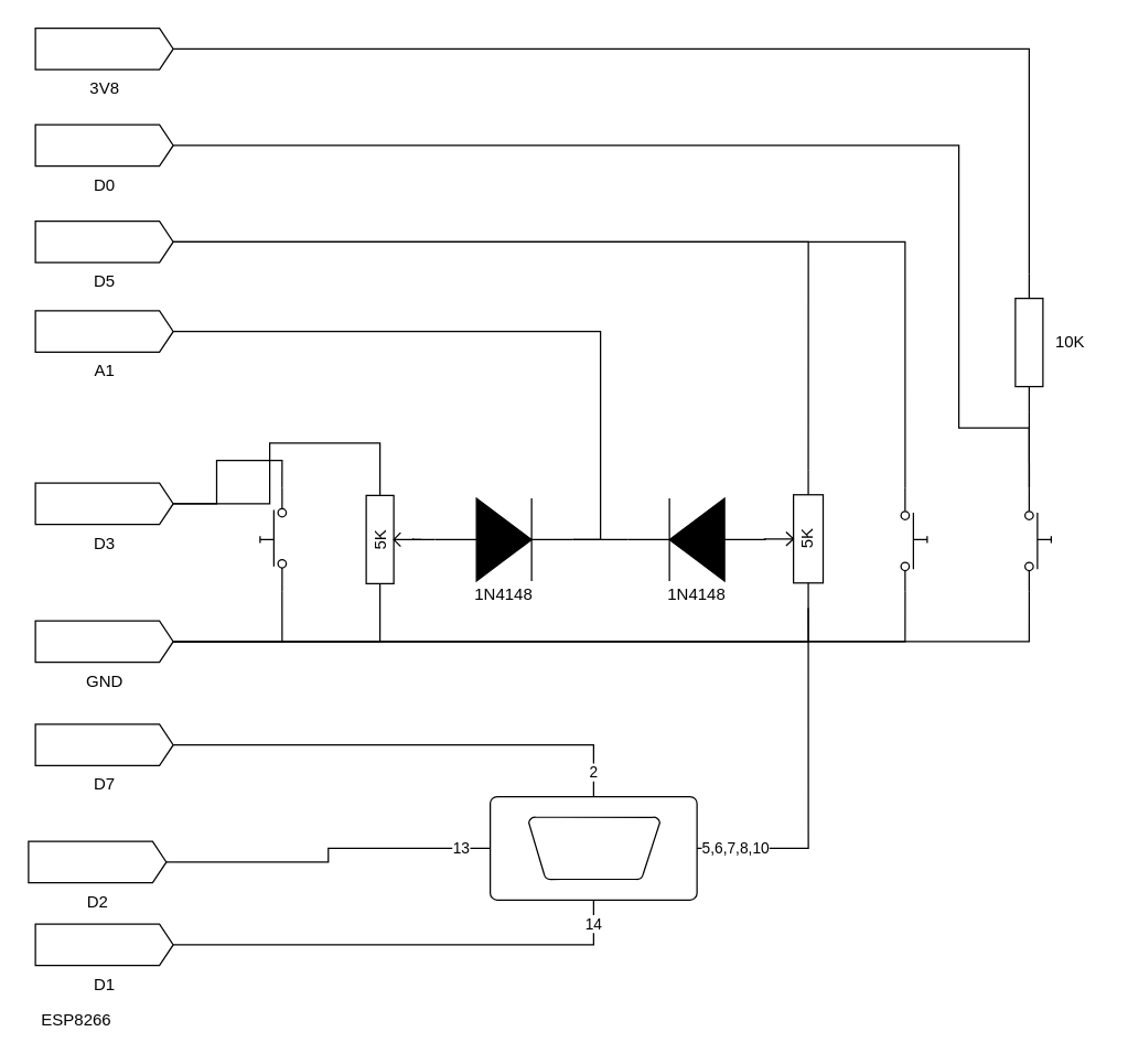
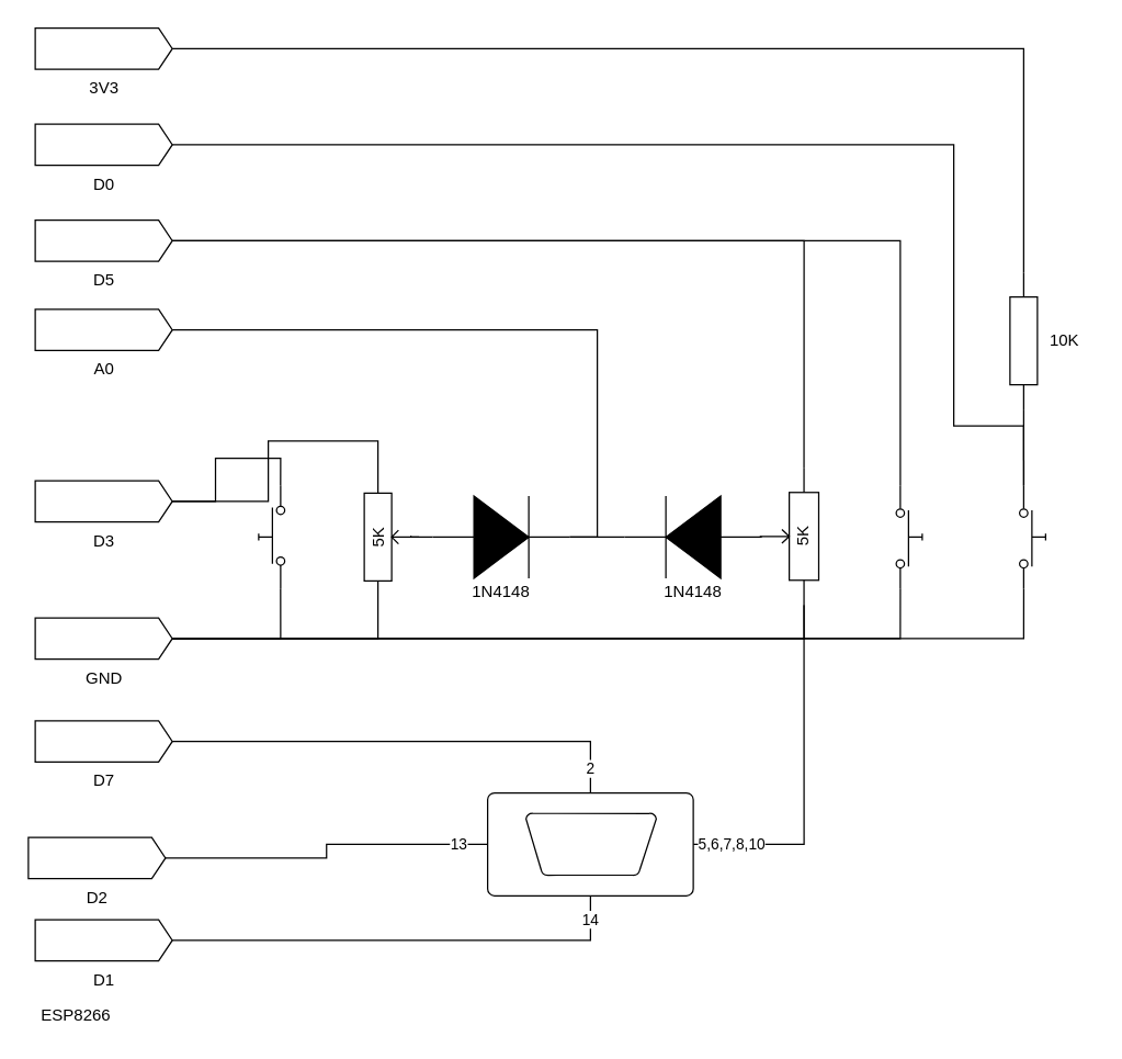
  <mxCell id="0" />
  <mxCell id="1" parent="0" />
  <mxCell id="2" style="edgeStyle=orthogonalEdgeStyle;rounded=0;orthogonalLoop=1;jettySize=auto;html=1;exitX=1;exitY=0.25;exitDx=0;exitDy=0;exitPerimeter=0;entryX=1;entryY=0.5;entryDx=0;entryDy=0;entryPerimeter=0;endArrow=none;endFill=0;" edge="1" parent="1" source="4" target="29"><mxGeometry relative="1" as="geometry" /></mxCell>
  <mxCell id="3" style="edgeStyle=orthogonalEdgeStyle;rounded=0;orthogonalLoop=1;jettySize=auto;html=1;exitX=0;exitY=0.25;exitDx=0;exitDy=0;exitPerimeter=0;entryX=1;entryY=0.5;entryDx=0;entryDy=0;entryPerimeter=0;endArrow=none;endFill=0;" edge="1" parent="1" source="4" target="26"><mxGeometry relative="1" as="geometry" /></mxCell>
  <mxCell id="4" value="" style="pointerEvents=1;verticalLabelPosition=bottom;shadow=0;dashed=0;align=center;html=1;verticalAlign=top;shape=mxgraph.electrical.resistors.potentiometer_1;rotation=90;" parent="1" vertex="1"><mxGeometry x="525" y="369" width="100" height="43" as="geometry" /></mxCell>
  <mxCell id="5" style="edgeStyle=orthogonalEdgeStyle;rounded=0;orthogonalLoop=1;jettySize=auto;html=1;exitX=0;exitY=0.25;exitDx=0;exitDy=0;exitPerimeter=0;entryX=1;entryY=0.5;entryDx=0;entryDy=0;entryPerimeter=0;endArrow=none;endFill=0;" edge="1" parent="1" source="7" target="29"><mxGeometry relative="1" as="geometry" /></mxCell>
  <mxCell id="6" style="edgeStyle=orthogonalEdgeStyle;rounded=0;orthogonalLoop=1;jettySize=auto;html=1;exitX=1;exitY=0.25;exitDx=0;exitDy=0;exitPerimeter=0;entryX=1;entryY=0.5;entryDx=0;entryDy=0;entryPerimeter=0;endArrow=none;endFill=0;" edge="1" parent="1" source="7" target="28"><mxGeometry relative="1" as="geometry" /></mxCell>
  <mxCell id="7" value="" style="pointerEvents=1;verticalLabelPosition=bottom;shadow=0;dashed=0;align=center;html=1;verticalAlign=top;shape=mxgraph.electrical.resistors.potentiometer_1;rotation=-90;" parent="1" vertex="1"><mxGeometry x="235" y="371" width="100" height="40" as="geometry" /></mxCell>
  <mxCell id="8" style="edgeStyle=orthogonalEdgeStyle;rounded=0;orthogonalLoop=1;jettySize=auto;html=1;exitX=0;exitY=0.5;exitDx=0;exitDy=0;exitPerimeter=0;entryX=1;entryY=0.5;entryDx=0;entryDy=0;entryPerimeter=0;endArrow=none;endFill=0;" edge="1" parent="1" source="10" target="25"><mxGeometry relative="1" as="geometry" /></mxCell>
  <mxCell id="9" style="edgeStyle=orthogonalEdgeStyle;rounded=0;orthogonalLoop=1;jettySize=auto;html=1;exitX=1;exitY=0.5;exitDx=0;exitDy=0;exitPerimeter=0;entryX=0;entryY=0.84;entryDx=0;entryDy=0;entryPerimeter=0;endArrow=none;endFill=0;" edge="1" parent="1" source="10" target="16"><mxGeometry relative="1" as="geometry" /></mxCell>
  <mxCell id="10" value="" style="pointerEvents=1;verticalLabelPosition=bottom;shadow=0;dashed=0;align=center;html=1;verticalAlign=top;shape=mxgraph.electrical.resistors.resistor_1;rotation=90;" parent="1" vertex="1"><mxGeometry x="696" y="238" width="100" height="20" as="geometry" /></mxCell>
  <mxCell id="11" style="edgeStyle=orthogonalEdgeStyle;rounded=0;orthogonalLoop=1;jettySize=auto;html=1;exitX=0;exitY=0.84;exitDx=0;exitDy=0;exitPerimeter=0;entryX=1;entryY=0.5;entryDx=0;entryDy=0;entryPerimeter=0;endArrow=none;endFill=0;" edge="1" parent="1" source="13" target="29"><mxGeometry relative="1" as="geometry" /></mxCell>
  <mxCell id="12" style="edgeStyle=orthogonalEdgeStyle;rounded=0;orthogonalLoop=1;jettySize=auto;html=1;exitX=1;exitY=0.84;exitDx=0;exitDy=0;exitPerimeter=0;entryX=1;entryY=0.5;entryDx=0;entryDy=0;entryPerimeter=0;endArrow=none;endFill=0;" edge="1" parent="1" source="13" target="28"><mxGeometry relative="1" as="geometry" /></mxCell>
  <mxCell id="13" value="" style="pointerEvents=1;verticalLabelPosition=bottom;shadow=0;dashed=0;align=center;html=1;verticalAlign=top;shape=mxgraph.electrical.electro-mechanical.push_switch_no;rotation=-90;" parent="1" vertex="1"><mxGeometry x="160" y="381.5" width="75" height="19" as="geometry" /></mxCell>
  <mxCell id="14" style="edgeStyle=orthogonalEdgeStyle;rounded=0;orthogonalLoop=1;jettySize=auto;html=1;exitX=1;exitY=0.84;exitDx=0;exitDy=0;exitPerimeter=0;entryX=1;entryY=0.5;entryDx=0;entryDy=0;entryPerimeter=0;endArrow=none;endFill=0;" edge="1" parent="1" source="16" target="29"><mxGeometry relative="1" as="geometry" /></mxCell>
  <mxCell id="15" style="edgeStyle=orthogonalEdgeStyle;rounded=0;orthogonalLoop=1;jettySize=auto;html=1;exitX=0;exitY=0.84;exitDx=0;exitDy=0;exitPerimeter=0;entryX=1;entryY=0.5;entryDx=0;entryDy=0;entryPerimeter=0;endArrow=none;endFill=0;" edge="1" parent="1" source="16" target="30"><mxGeometry relative="1" as="geometry"><Array as="points"><mxPoint x="746" y="310" /><mxPoint x="695" y="310" /><mxPoint x="695" y="105" /></Array></mxGeometry></mxCell>
  <mxCell id="16" value="" style="pointerEvents=1;verticalLabelPosition=bottom;shadow=0;dashed=0;align=center;html=1;verticalAlign=top;shape=mxgraph.electrical.electro-mechanical.push_switch_no;rotation=90;" parent="1" vertex="1"><mxGeometry x="715" y="381.5" width="75" height="19" as="geometry" /></mxCell>
  <mxCell id="17" style="edgeStyle=orthogonalEdgeStyle;rounded=0;orthogonalLoop=1;jettySize=auto;html=1;exitX=1;exitY=0.84;exitDx=0;exitDy=0;exitPerimeter=0;entryX=1;entryY=0.5;entryDx=0;entryDy=0;entryPerimeter=0;endArrow=none;endFill=0;" edge="1" parent="1" source="19" target="29"><mxGeometry relative="1" as="geometry" /></mxCell>
  <mxCell id="18" style="edgeStyle=orthogonalEdgeStyle;rounded=0;orthogonalLoop=1;jettySize=auto;html=1;exitX=0;exitY=0.84;exitDx=0;exitDy=0;exitPerimeter=0;entryX=1;entryY=0.5;entryDx=0;entryDy=0;entryPerimeter=0;endArrow=none;endFill=0;" edge="1" parent="1" source="19" target="26"><mxGeometry relative="1" as="geometry" /></mxCell>
  <mxCell id="19" value="" style="pointerEvents=1;verticalLabelPosition=bottom;shadow=0;dashed=0;align=center;html=1;verticalAlign=top;shape=mxgraph.electrical.electro-mechanical.push_switch_no;rotation=90;" parent="1" vertex="1"><mxGeometry x="625" y="381.5" width="75" height="19" as="geometry" /></mxCell>
  <mxCell id="20" style="edgeStyle=orthogonalEdgeStyle;rounded=0;orthogonalLoop=1;jettySize=auto;html=1;exitX=0;exitY=0.5;exitDx=0;exitDy=0;exitPerimeter=0;entryX=0.51;entryY=0.85;entryDx=0;entryDy=0;entryPerimeter=0;endArrow=none;endFill=0;" edge="1" parent="1" source="22" target="7"><mxGeometry relative="1" as="geometry" /></mxCell>
  <mxCell id="21" style="edgeStyle=orthogonalEdgeStyle;rounded=0;orthogonalLoop=1;jettySize=auto;html=1;exitX=1;exitY=0.5;exitDx=0;exitDy=0;exitPerimeter=0;entryX=1;entryY=0.5;entryDx=0;entryDy=0;entryPerimeter=0;endArrow=none;endFill=0;" edge="1" parent="1" source="22" target="27"><mxGeometry relative="1" as="geometry" /></mxCell>
  <mxCell id="22" value="" style="pointerEvents=1;fillColor=#000000;verticalLabelPosition=bottom;shadow=0;dashed=0;align=center;html=1;verticalAlign=top;shape=mxgraph.electrical.diodes.diode;" parent="1" vertex="1"><mxGeometry x="315" y="361" width="100" height="60" as="geometry" /></mxCell>
  <mxCell id="23" style="edgeStyle=orthogonalEdgeStyle;rounded=0;orthogonalLoop=1;jettySize=auto;html=1;exitX=1;exitY=0.5;exitDx=0;exitDy=0;exitPerimeter=0;endArrow=none;endFill=0;" edge="1" parent="1" source="24"><mxGeometry relative="1" as="geometry"><mxPoint x="415" y="391" as="targetPoint" /></mxGeometry></mxCell>
  <mxCell id="24" value="" style="pointerEvents=1;fillColor=#000000;verticalLabelPosition=bottom;shadow=0;dashed=0;align=center;html=1;verticalAlign=top;shape=mxgraph.electrical.diodes.diode;rotation=-180;" parent="1" vertex="1"><mxGeometry x="455" y="361" width="100" height="60" as="geometry" /></mxCell>
- <mxCell id="25" value="3V8" style="shape=mxgraph.arrows2.arrow;verticalLabelPosition=bottom;shadow=0;dashed=0;align=center;html=1;verticalAlign=top;strokeWidth=1;dy=0;dx=10;notch=0;" parent="1" vertex="1"><mxGeometry x="25" y="20" width="100" height="30" as="geometry" /></mxCell>
+ <mxCell id="25" value="3V3" style="shape=mxgraph.arrows2.arrow;verticalLabelPosition=bottom;shadow=0;dashed=0;align=center;html=1;verticalAlign=top;strokeWidth=1;dy=0;dx=10;notch=0;" parent="1" vertex="1"><mxGeometry x="25" y="20" width="100" height="30" as="geometry" /></mxCell>
  <mxCell id="26" value="D5" style="shape=mxgraph.arrows2.arrow;verticalLabelPosition=bottom;shadow=0;dashed=0;align=center;html=1;verticalAlign=top;strokeWidth=1;dy=0;dx=10;notch=0;" parent="1" vertex="1"><mxGeometry x="25" y="160" width="100" height="30" as="geometry" /></mxCell>
- <mxCell id="27" value="A1" style="shape=mxgraph.arrows2.arrow;verticalLabelPosition=bottom;shadow=0;dashed=0;align=center;html=1;verticalAlign=top;strokeWidth=1;dy=0;dx=10;notch=0;" parent="1" vertex="1"><mxGeometry x="25" y="225" width="100" height="30" as="geometry" /></mxCell>
+ <mxCell id="27" value="A0" style="shape=mxgraph.arrows2.arrow;verticalLabelPosition=bottom;shadow=0;dashed=0;align=center;html=1;verticalAlign=top;strokeWidth=1;dy=0;dx=10;notch=0;" parent="1" vertex="1"><mxGeometry x="25" y="225" width="100" height="30" as="geometry" /></mxCell>
  <mxCell id="28" value="D3" style="shape=mxgraph.arrows2.arrow;verticalLabelPosition=bottom;shadow=0;dashed=0;align=center;html=1;verticalAlign=top;strokeWidth=1;dy=0;dx=10;notch=0;" parent="1" vertex="1"><mxGeometry x="25" y="350" width="100" height="30" as="geometry" /></mxCell>
  <mxCell id="29" value="GND" style="shape=mxgraph.arrows2.arrow;verticalLabelPosition=bottom;shadow=0;dashed=0;align=center;html=1;verticalAlign=top;strokeWidth=1;dy=0;dx=10;notch=0;" parent="1" vertex="1"><mxGeometry x="25" y="450" width="100" height="30" as="geometry" /></mxCell>
  <mxCell id="30" value="D0" style="shape=mxgraph.arrows2.arrow;verticalLabelPosition=bottom;shadow=0;dashed=0;align=center;html=1;verticalAlign=top;strokeWidth=1;dy=0;dx=10;notch=0;" vertex="1" parent="1"><mxGeometry x="25" y="90" width="100" height="30" as="geometry" /></mxCell>
  <mxCell id="31" value="2" style="edgeStyle=orthogonalEdgeStyle;rounded=0;orthogonalLoop=1;jettySize=auto;html=1;exitX=1;exitY=0.5;exitDx=0;exitDy=0;exitPerimeter=0;entryX=0.5;entryY=0;entryDx=0;entryDy=0;entryPerimeter=0;endArrow=none;endFill=0;" edge="1" parent="1" source="32" target="38"><mxGeometry x="0.895" relative="1" as="geometry"><mxPoint as="offset" /></mxGeometry></mxCell>
  <mxCell id="32" value="D7" style="shape=mxgraph.arrows2.arrow;verticalLabelPosition=bottom;shadow=0;dashed=0;align=center;html=1;verticalAlign=top;strokeWidth=1;dy=0;dx=10;notch=0;" vertex="1" parent="1"><mxGeometry x="25" y="525" width="100" height="30" as="geometry" /></mxCell>
  <mxCell id="33" value="13" style="edgeStyle=orthogonalEdgeStyle;rounded=0;orthogonalLoop=1;jettySize=auto;html=1;exitX=1;exitY=0.5;exitDx=0;exitDy=0;exitPerimeter=0;entryX=0;entryY=0.5;entryDx=0;entryDy=0;entryPerimeter=0;endArrow=none;endFill=0;" edge="1" parent="1" source="34" target="38"><mxGeometry x="0.826" relative="1" as="geometry"><mxPoint as="offset" /></mxGeometry></mxCell>
  <mxCell id="34" value="D2" style="shape=mxgraph.arrows2.arrow;verticalLabelPosition=bottom;shadow=0;dashed=0;align=center;html=1;verticalAlign=top;strokeWidth=1;dy=0;dx=10;notch=0;" vertex="1" parent="1"><mxGeometry x="20" y="610" width="100" height="30" as="geometry" /></mxCell>
  <mxCell id="35" value="14" style="edgeStyle=orthogonalEdgeStyle;rounded=0;orthogonalLoop=1;jettySize=auto;html=1;exitX=1;exitY=0.5;exitDx=0;exitDy=0;exitPerimeter=0;entryX=0.5;entryY=1;entryDx=0;entryDy=0;entryPerimeter=0;endArrow=none;endFill=0;" edge="1" parent="1" source="36" target="38"><mxGeometry x="0.81" y="15" relative="1" as="geometry"><mxPoint x="15" y="-15" as="offset" /></mxGeometry></mxCell>
  <mxCell id="36" value="D1" style="shape=mxgraph.arrows2.arrow;verticalLabelPosition=bottom;shadow=0;dashed=0;align=center;html=1;verticalAlign=top;strokeWidth=1;dy=0;dx=10;notch=0;" vertex="1" parent="1"><mxGeometry x="25" y="670" width="100" height="30" as="geometry" /></mxCell>
  <mxCell id="37" value="5,6,7,8,10" style="edgeStyle=orthogonalEdgeStyle;rounded=0;orthogonalLoop=1;jettySize=auto;html=1;entryX=1;entryY=0.25;entryDx=0;entryDy=0;entryPerimeter=0;endArrow=none;endFill=0;" edge="1" parent="1" source="38" target="4"><mxGeometry x="-0.778" relative="1" as="geometry"><mxPoint as="offset" /></mxGeometry></mxCell>
  <mxCell id="38" value="" style="pointerEvents=1;verticalLabelPosition=bottom;shadow=0;dashed=0;align=center;html=1;verticalAlign=top;shape=mxgraph.electrical.miscellaneous.small_d_connector" vertex="1" parent="1"><mxGeometry x="355" y="577.5" width="150" height="75" as="geometry" /></mxCell>
  <mxCell id="39" value="ESP8266" style="text;html=1;strokeColor=none;fillColor=none;align=center;verticalAlign=middle;whiteSpace=wrap;rounded=0;" vertex="1" parent="1"><mxGeometry x="35" y="730" width="40" height="20" as="geometry" /></mxCell>
  <mxCell id="40" value="10K" style="text;html=1;strokeColor=none;fillColor=none;align=center;verticalAlign=middle;whiteSpace=wrap;rounded=0;" vertex="1" parent="1"><mxGeometry x="756" y="238" width="40" height="20" as="geometry" /></mxCell>
  <mxCell id="41" value="5K" style="text;html=1;strokeColor=none;fillColor=none;align=center;verticalAlign=middle;whiteSpace=wrap;rounded=0;rotation=-90;" vertex="1" parent="1"><mxGeometry x="255" y="381.5" width="40" height="20" as="geometry" /></mxCell>
  <mxCell id="42" value="5K" style="text;html=1;strokeColor=none;fillColor=none;align=center;verticalAlign=middle;whiteSpace=wrap;rounded=0;rotation=-90;" vertex="1" parent="1"><mxGeometry x="565" y="380.5" width="40" height="20" as="geometry" /></mxCell>
  <mxCell id="43" value="1N4148" style="text;html=1;strokeColor=none;fillColor=none;align=center;verticalAlign=middle;whiteSpace=wrap;rounded=0;" vertex="1" parent="1"><mxGeometry x="345" y="421" width="40" height="20" as="geometry" /></mxCell>
  <mxCell id="44" value="1N4148" style="text;html=1;strokeColor=none;fillColor=none;align=center;verticalAlign=middle;whiteSpace=wrap;rounded=0;" vertex="1" parent="1"><mxGeometry x="485" y="421" width="40" height="20" as="geometry" /></mxCell>
